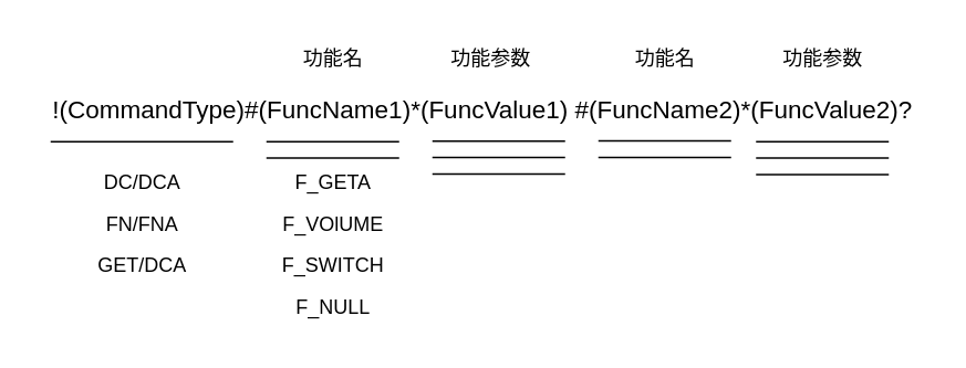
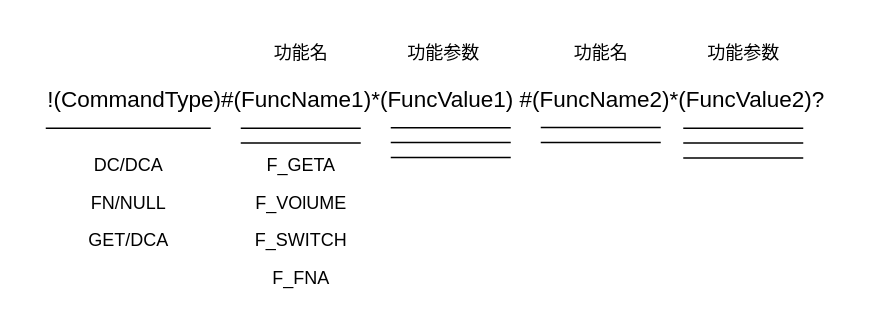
  <mxCell id="0" />
  <mxCell id="1" parent="0" />
  <mxCell id="2" value="&lt;font style=&quot;font-size: 15px;&quot;&gt;!(CommandType)#(FuncName1)*(FuncValue1) #(FuncName2)*(FuncValue2)?&lt;/font&gt;" style="text;align=center;verticalAlign=middle;resizable=0;points=[];autosize=1;strokeColor=none;fillColor=none;html=1;fontColor=default;" parent="1" vertex="1"><mxGeometry x="20" y="50" width="540" height="30" as="geometry" /></mxCell>
  <mxCell id="3" value="" style="endArrow=none;html=1;rounded=0;" parent="1" edge="1"><mxGeometry width="50" height="50" relative="1" as="geometry"><mxPoint x="30" y="85" as="sourcePoint" /><mxPoint x="140" y="85" as="targetPoint" /></mxGeometry></mxCell>
  <mxCell id="4" value="功能名" style="text;html=1;align=center;verticalAlign=middle;resizable=0;points=[];autosize=1;strokeColor=none;fillColor=none;" parent="1" vertex="1"><mxGeometry x="170" y="20" width="60" height="30" as="geometry" /></mxCell>
  <mxCell id="5" value="功能参数" style="text;html=1;align=center;verticalAlign=middle;resizable=0;points=[];autosize=1;strokeColor=none;fillColor=none;" parent="1" vertex="1"><mxGeometry x="460" y="20" width="70" height="30" as="geometry" /></mxCell>
  <mxCell id="6" value="功能名" style="text;html=1;align=center;verticalAlign=middle;resizable=0;points=[];autosize=1;strokeColor=none;fillColor=none;" parent="1" vertex="1"><mxGeometry x="370" y="20" width="60" height="30" as="geometry" /></mxCell>
  <mxCell id="7" value="功能参数" style="text;html=1;align=center;verticalAlign=middle;resizable=0;points=[];autosize=1;strokeColor=none;fillColor=none;" parent="1" vertex="1"><mxGeometry x="260" y="20" width="70" height="30" as="geometry" /></mxCell>
  <mxCell id="8" value="DC/DCA" style="text;html=1;align=center;verticalAlign=middle;resizable=0;points=[];autosize=1;strokeColor=none;fillColor=none;" parent="1" vertex="1"><mxGeometry x="50" y="95" width="70" height="30" as="geometry" /></mxCell>
- <mxCell id="9" value="FN/FNA" style="text;html=1;align=center;verticalAlign=middle;resizable=0;points=[];autosize=1;strokeColor=none;fillColor=none;" parent="1" vertex="1"><mxGeometry x="50" y="120" width="70" height="30" as="geometry" /></mxCell>
+ <mxCell id="9" value="FN/NULL" style="text;html=1;align=center;verticalAlign=middle;resizable=0;points=[];autosize=1;strokeColor=none;fillColor=none;" parent="1" vertex="1"><mxGeometry x="50" y="120" width="70" height="30" as="geometry" /></mxCell>
  <mxCell id="10" value="GET/DCA" style="text;html=1;align=center;verticalAlign=middle;resizable=0;points=[];autosize=1;strokeColor=none;fillColor=none;" parent="1" vertex="1"><mxGeometry x="45" y="145" width="80" height="30" as="geometry" /></mxCell>
  <mxCell id="11" value="" style="endArrow=none;html=1;rounded=0;" edge="1" parent="1"><mxGeometry width="50" height="50" relative="1" as="geometry"><mxPoint x="160" y="85" as="sourcePoint" /><mxPoint x="240" y="85" as="targetPoint" /></mxGeometry></mxCell>
  <mxCell id="12" value="" style="endArrow=none;html=1;rounded=0;" edge="1" parent="1"><mxGeometry width="50" height="50" relative="1" as="geometry"><mxPoint x="160" y="94.86" as="sourcePoint" /><mxPoint x="240" y="94.86" as="targetPoint" /></mxGeometry></mxCell>
  <mxCell id="13" value="F_GETA" style="text;html=1;align=center;verticalAlign=middle;resizable=0;points=[];autosize=1;strokeColor=none;fillColor=none;" vertex="1" parent="1"><mxGeometry x="165" y="95" width="70" height="30" as="geometry" /></mxCell>
  <mxCell id="14" value="F_VOlUME" style="text;html=1;align=center;verticalAlign=middle;resizable=0;points=[];autosize=1;strokeColor=none;fillColor=none;" vertex="1" parent="1"><mxGeometry x="160" y="120" width="80" height="30" as="geometry" /></mxCell>
  <mxCell id="15" value="F_SWITCH" style="text;html=1;align=center;verticalAlign=middle;resizable=0;points=[];autosize=1;strokeColor=none;fillColor=none;" vertex="1" parent="1"><mxGeometry x="160" y="145" width="80" height="30" as="geometry" /></mxCell>
- <mxCell id="16" value="F_NULL" style="text;html=1;align=center;verticalAlign=middle;resizable=0;points=[];autosize=1;strokeColor=none;fillColor=none;" vertex="1" parent="1"><mxGeometry x="165" y="170" width="70" height="30" as="geometry" /></mxCell>
+ <mxCell id="16" value="F_FNA" style="text;html=1;align=center;verticalAlign=middle;resizable=0;points=[];autosize=1;strokeColor=none;fillColor=none;" vertex="1" parent="1"><mxGeometry x="165" y="170" width="70" height="30" as="geometry" /></mxCell>
  <mxCell id="17" value="" style="endArrow=none;html=1;rounded=0;" edge="1" parent="1"><mxGeometry width="50" height="50" relative="1" as="geometry"><mxPoint x="260" y="84.66" as="sourcePoint" /><mxPoint x="340" y="84.66" as="targetPoint" /></mxGeometry></mxCell>
  <mxCell id="18" value="" style="endArrow=none;html=1;rounded=0;" edge="1" parent="1"><mxGeometry width="50" height="50" relative="1" as="geometry"><mxPoint x="260" y="94.52" as="sourcePoint" /><mxPoint x="340" y="94.52" as="targetPoint" /></mxGeometry></mxCell>
  <mxCell id="19" value="" style="endArrow=none;html=1;rounded=0;" edge="1" parent="1"><mxGeometry width="50" height="50" relative="1" as="geometry"><mxPoint x="260" y="104.52" as="sourcePoint" /><mxPoint x="340" y="104.52" as="targetPoint" /></mxGeometry></mxCell>
  <mxCell id="20" value="" style="endArrow=none;html=1;rounded=0;" edge="1" parent="1"><mxGeometry width="50" height="50" relative="1" as="geometry"><mxPoint x="360" y="84.57" as="sourcePoint" /><mxPoint x="440" y="84.57" as="targetPoint" /></mxGeometry></mxCell>
  <mxCell id="21" value="" style="endArrow=none;html=1;rounded=0;" edge="1" parent="1"><mxGeometry width="50" height="50" relative="1" as="geometry"><mxPoint x="360" y="94.43" as="sourcePoint" /><mxPoint x="440" y="94.43" as="targetPoint" /></mxGeometry></mxCell>
  <mxCell id="22" value="" style="endArrow=none;html=1;rounded=0;" edge="1" parent="1"><mxGeometry width="50" height="50" relative="1" as="geometry"><mxPoint x="455" y="85" as="sourcePoint" /><mxPoint x="535" y="85" as="targetPoint" /></mxGeometry></mxCell>
  <mxCell id="23" value="" style="endArrow=none;html=1;rounded=0;" edge="1" parent="1"><mxGeometry width="50" height="50" relative="1" as="geometry"><mxPoint x="455" y="94.86" as="sourcePoint" /><mxPoint x="535" y="94.86" as="targetPoint" /></mxGeometry></mxCell>
  <mxCell id="24" value="" style="endArrow=none;html=1;rounded=0;" edge="1" parent="1"><mxGeometry width="50" height="50" relative="1" as="geometry"><mxPoint x="455" y="104.86" as="sourcePoint" /><mxPoint x="535" y="104.86" as="targetPoint" /></mxGeometry></mxCell>
